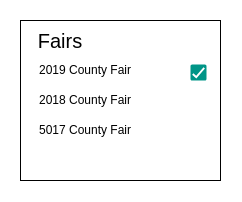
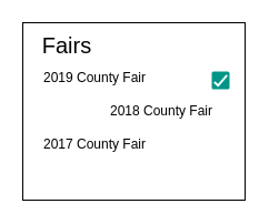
  <mxCell id="0" />
  <mxCell id="1" parent="0" />
  <mxCell id="2" value="" style="rounded=0;whiteSpace=wrap;html=1;" vertex="1" parent="1"><mxGeometry x="20" y="20" width="200" height="160" as="geometry" /></mxCell>
  <mxCell id="3" value="&lt;font style=&quot;font-size: 20px&quot;&gt;Fairs&lt;/font&gt;" style="text;html=1;strokeColor=none;fillColor=none;align=center;verticalAlign=middle;whiteSpace=wrap;rounded=0;" vertex="1" parent="1"><mxGeometry x="40" y="30" width="40" height="20" as="geometry" /></mxCell>
  <mxCell id="4" value="2019 County Fair" style="text;html=1;strokeColor=none;fillColor=none;align=center;verticalAlign=middle;whiteSpace=wrap;rounded=0;" vertex="1" parent="1"><mxGeometry x="30" y="60" width="110" height="20" as="geometry" /></mxCell>
- <mxCell id="5" value="2018 County Fair" style="text;html=1;strokeColor=none;fillColor=none;align=center;verticalAlign=middle;whiteSpace=wrap;rounded=0;" vertex="1" parent="1"><mxGeometry x="30" y="90" width="110" height="20" as="geometry" /></mxCell>
- <mxCell id="6" value="5017 County Fair" style="text;html=1;strokeColor=none;fillColor=none;align=center;verticalAlign=middle;whiteSpace=wrap;rounded=0;" vertex="1" parent="1"><mxGeometry x="30" y="120" width="110" height="20" as="geometry" /></mxCell>
+ <mxCell id="5" value="2018 County Fair" style="text;html=1;strokeColor=none;fillColor=none;align=center;verticalAlign=middle;whiteSpace=wrap;rounded=0;" vertex="1" parent="1"><mxGeometry x="90" y="90" width="110" height="20" as="geometry" /></mxCell>
+ <mxCell id="6" value="2017 County Fair" style="text;html=1;strokeColor=none;fillColor=none;align=center;verticalAlign=middle;whiteSpace=wrap;rounded=0;" vertex="1" parent="1"><mxGeometry x="30" y="120" width="110" height="20" as="geometry" /></mxCell>
  <mxCell id="7" value="" style="dashed=0;labelPosition=right;align=left;shape=mxgraph.gmdl.checkbox;strokeColor=none;fillColor=#009587;strokeWidth=2;aspect=fixed;" vertex="1" parent="1"><mxGeometry x="190" y="64" width="16" height="16" as="geometry" /></mxCell>
